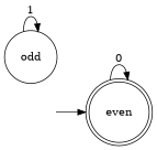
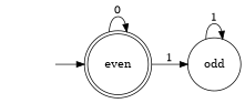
  digraph {
    rankdir=LR
    n1 [label=<<TABLE BORDER="0" CELLBORDER="0" CELLSPACING="0"><TR><TD>even</TD></TR></TABLE>> shape=doublecircle]
    n2 [label=<<TABLE BORDER="0" CELLBORDER="0" CELLSPACING="0"><TR><TD>odd</TD></TR></TABLE>> shape=circle]
    n3 [label=<<TABLE BORDER="0" CELLBORDER="" CELLSPACING="0"><TR><TD>_nil</TD></TR></TABLE>> style=invis]
    n1 -> n1 [label=0]
+   n1 -> n2 [label=1]
    n2 -> n2 [label=1]
    n3 -> n1
  }
